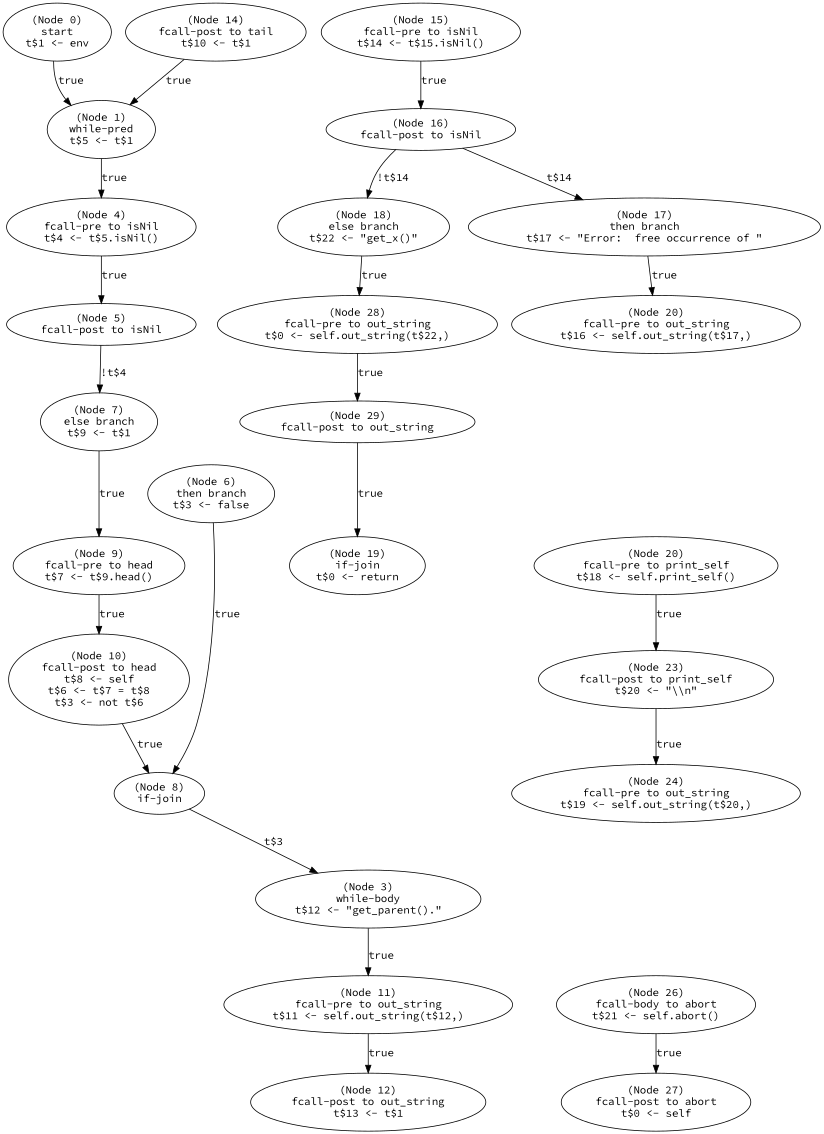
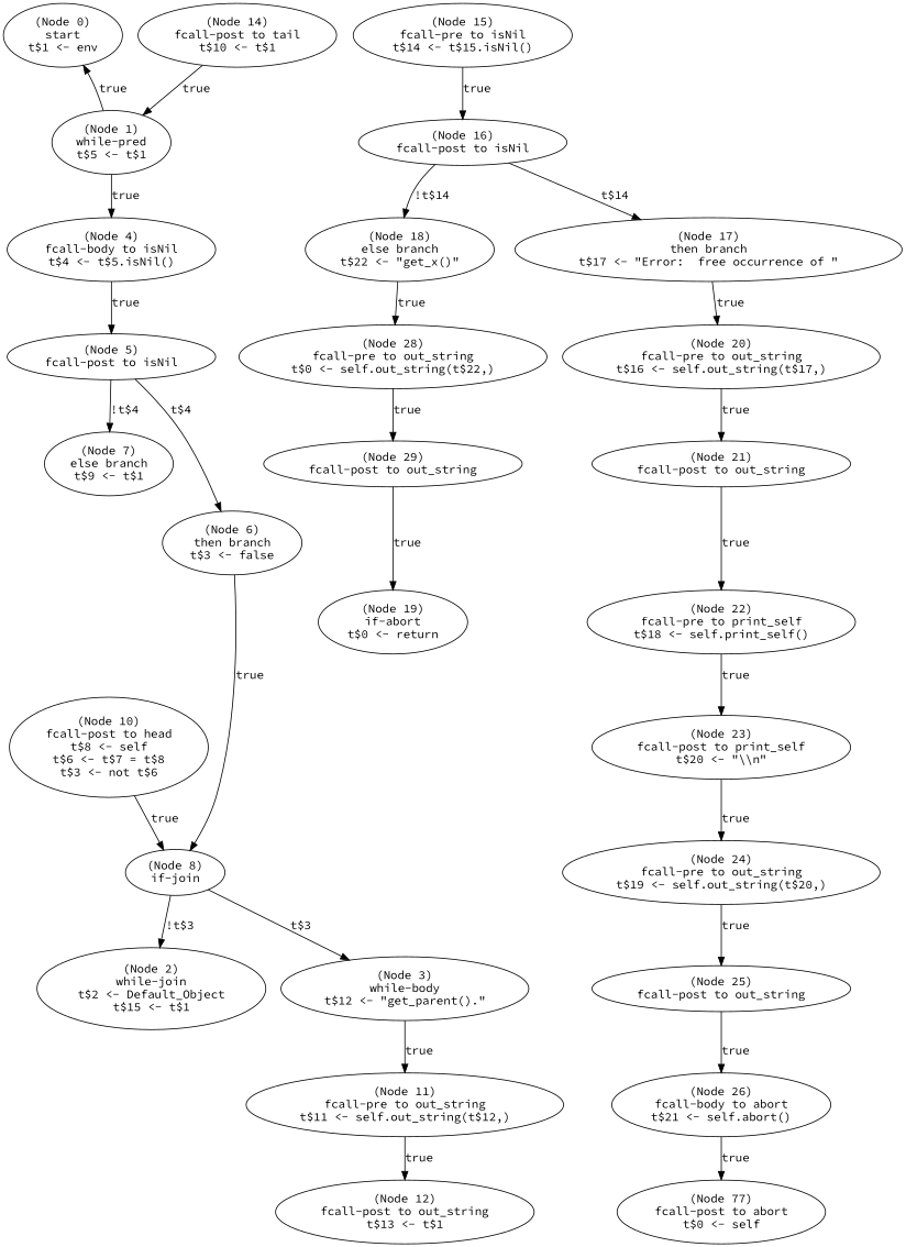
  digraph {
    fontname="Source Code Pro"
    node [fontname="Source Code Pro"]
    edge [fontname="Source Code Pro"]
    n1 [label="(Node 0)\nstart\nt$1 <- env\n"]
    n2 [label="(Node 1)\nwhile-pred\nt$5 <- t$1\n"]
-   n3 [label="(Node 4)\nfcall-pre to isNil\nt$4 <- t$5.isNil()\n"]
+   n3 [label="(Node 4)\nfcall-body to isNil\nt$4 <- t$5.isNil()\n"]
    n4 [label="(Node 5)\nfcall-post to isNil\n"]
    n5 [label="(Node 7)\nelse branch\nt$9 <- t$1\n"]
    n6 [label="(Node 6)\nthen branch\nt$3 <- false\n"]
+   n7 [label="(Node 2)\nwhile-join\nt$2 <- Default_Object\nt$15 <- t$1\n"]
    n8 [label="(Node 15)\nfcall-pre to isNil\nt$14 <- t$15.isNil()\n"]
    n9 [label="(Node 16)\nfcall-post to isNil\n"]
    n10 [label="(Node 18)\nelse branch\nt$22 <- \"get_x()\"\n"]
    n11 [label="(Node 17)\nthen branch\nt$17 <- \"Error:  free occurrence of \"\n"]
    n12 [label="(Node 3)\nwhile-body\nt$12 <- \"get_parent().\"\n"]
    n13 [label="(Node 11)\nfcall-pre to out_string\nt$11 <- self.out_string(t$12,)\n"]
    n14 [label="(Node 12)\nfcall-post to out_string\nt$13 <- t$1\n"]
-   n15 [label="(Node 9)\nfcall-pre to head\nt$7 <- t$9.head()\n"]
    n16 [label="(Node 8)\nif-join\n"]
    n17 [label="(Node 10)\nfcall-post to head\nt$8 <- self\nt$6 <- t$7 = t$8\nt$3 <- not t$6\n"]
    n18 [label="(Node 14)\nfcall-post to tail\nt$10 <- t$1\n"]
    n19 [label="(Node 28)\nfcall-pre to out_string\nt$0 <- self.out_string(t$22,)\n"]
    n20 [label="(Node 20)\nfcall-pre to out_string\nt$16 <- self.out_string(t$17,)\n"]
    n21 [label="(Node 29)\nfcall-post to out_string\n"]
-   n23 [label="(Node 20)\nfcall-pre to print_self\nt$18 <- self.print_self()\n"]
-   n24 [label="(Node 19)\nif-join\nt$0 <- return\n"]
+   n22 [label="(Node 21)\nfcall-post to out_string\n"]
+   n23 [label="(Node 22)\nfcall-pre to print_self\nt$18 <- self.print_self()\n"]
+   n24 [label="(Node 19)\nif-abort\nt$0 <- return\n"]
    n25 [label="(Node 23)\nfcall-post to print_self\nt$20 <- \"\\\\n\"\n"]
    n26 [label="(Node 24)\nfcall-pre to out_string\nt$19 <- self.out_string(t$20,)\n"]
+   n27 [label="(Node 25)\nfcall-post to out_string\n"]
    n28 [label="(Node 26)\nfcall-body to abort\nt$21 <- self.abort()\n"]
-   n29 [label="(Node 27)\nfcall-post to abort\nt$0 <- self\n"]
-   n1 -> n2 [label=true]
+   n29 [label="(Node 77)\nfcall-post to abort\nt$0 <- self\n"]
+   n2 -> n1 [label=true]
    n2 -> n3 [label=true]
    n3 -> n4 [label=true]
    n4 -> n5 [label="!t$4"]
-   n5 -> n15 [label=true]
+   n4 -> n6 [label="t$4"]
    n6 -> n16 [label=true]
    n8 -> n9 [label=true]
    n9 -> n10 [label="!t$14"]
    n9 -> n11 [label="t$14"]
    n10 -> n19 [label=true]
    n11 -> n20 [label=true]
    n12 -> n13 [label=true]
    n13 -> n14 [label=true]
-   n15 -> n17 [label=true]
+   n16 -> n7 [label="!t$3"]
    n16 -> n12 [label="t$3"]
    n17 -> n16 [label=true]
    n18 -> n2 [label=true]
    n19 -> n21 [label=true]
+   n20 -> n22 [label=true]
    n21 -> n24 [label=true]
+   n22 -> n23 [label=true]
    n23 -> n25 [label=true]
    n25 -> n26 [label=true]
+   n26 -> n27 [label=true]
+   n27 -> n28 [label=true]
    n28 -> n29 [label=true]
  }
